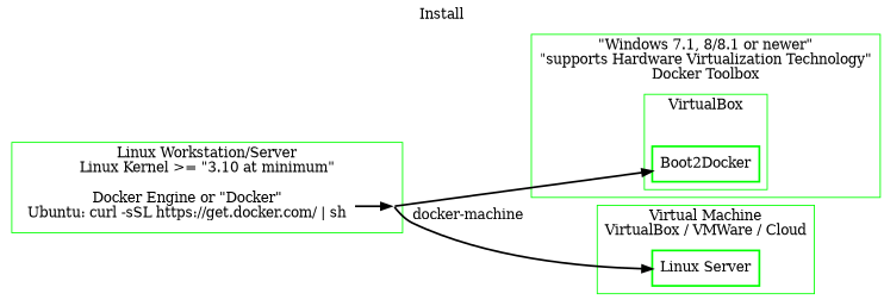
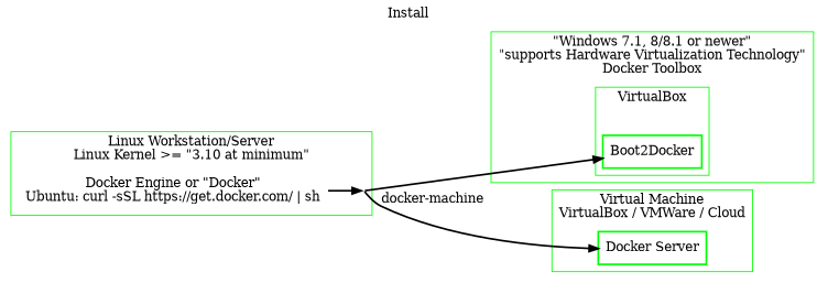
  digraph {
    color=green
    compound=true
    label=Install
    labelloc=t
    rankdir=LR
    node [color=green shape=point style=bold]
    edge [constraint=true style=bold]
    LinuxWorkstation [style=invis]
    n2 [label="Docker Engine or \"Docker\"\nUbuntu: curl -sSL https://get.docker.com/ | sh" shape=none]
    VirtualBox [style=invis]
    Boot2Docker [shape=box]
-   n5 [label="Linux Server" shape=box]
+   n5 [label="Docker Server" shape=box]
    subgraph cluster_1 {
      label="Linux Workstation/Server\nLinux Kernel >= \"3.10 at minimum\""
      LinuxWorkstation
      n2
    }
    subgraph cluster_2 {
      label="\"Windows 7.1, 8/8.1 or newer\"\n\"supports Hardware Virtualization Technology\"\nDocker Toolbox"
      subgraph cluster_3 {
        label=VirtualBox
        VirtualBox
        Boot2Docker
      }
    }
    subgraph cluster_4 {
      label="Virtual Machine\nVirtualBox / VMWare / Cloud"
      n5
    }
    LinuxWorkstation -> Boot2Docker
    LinuxWorkstation -> n5 [label="docker-machine"]
    n2 -> LinuxWorkstation
  }
